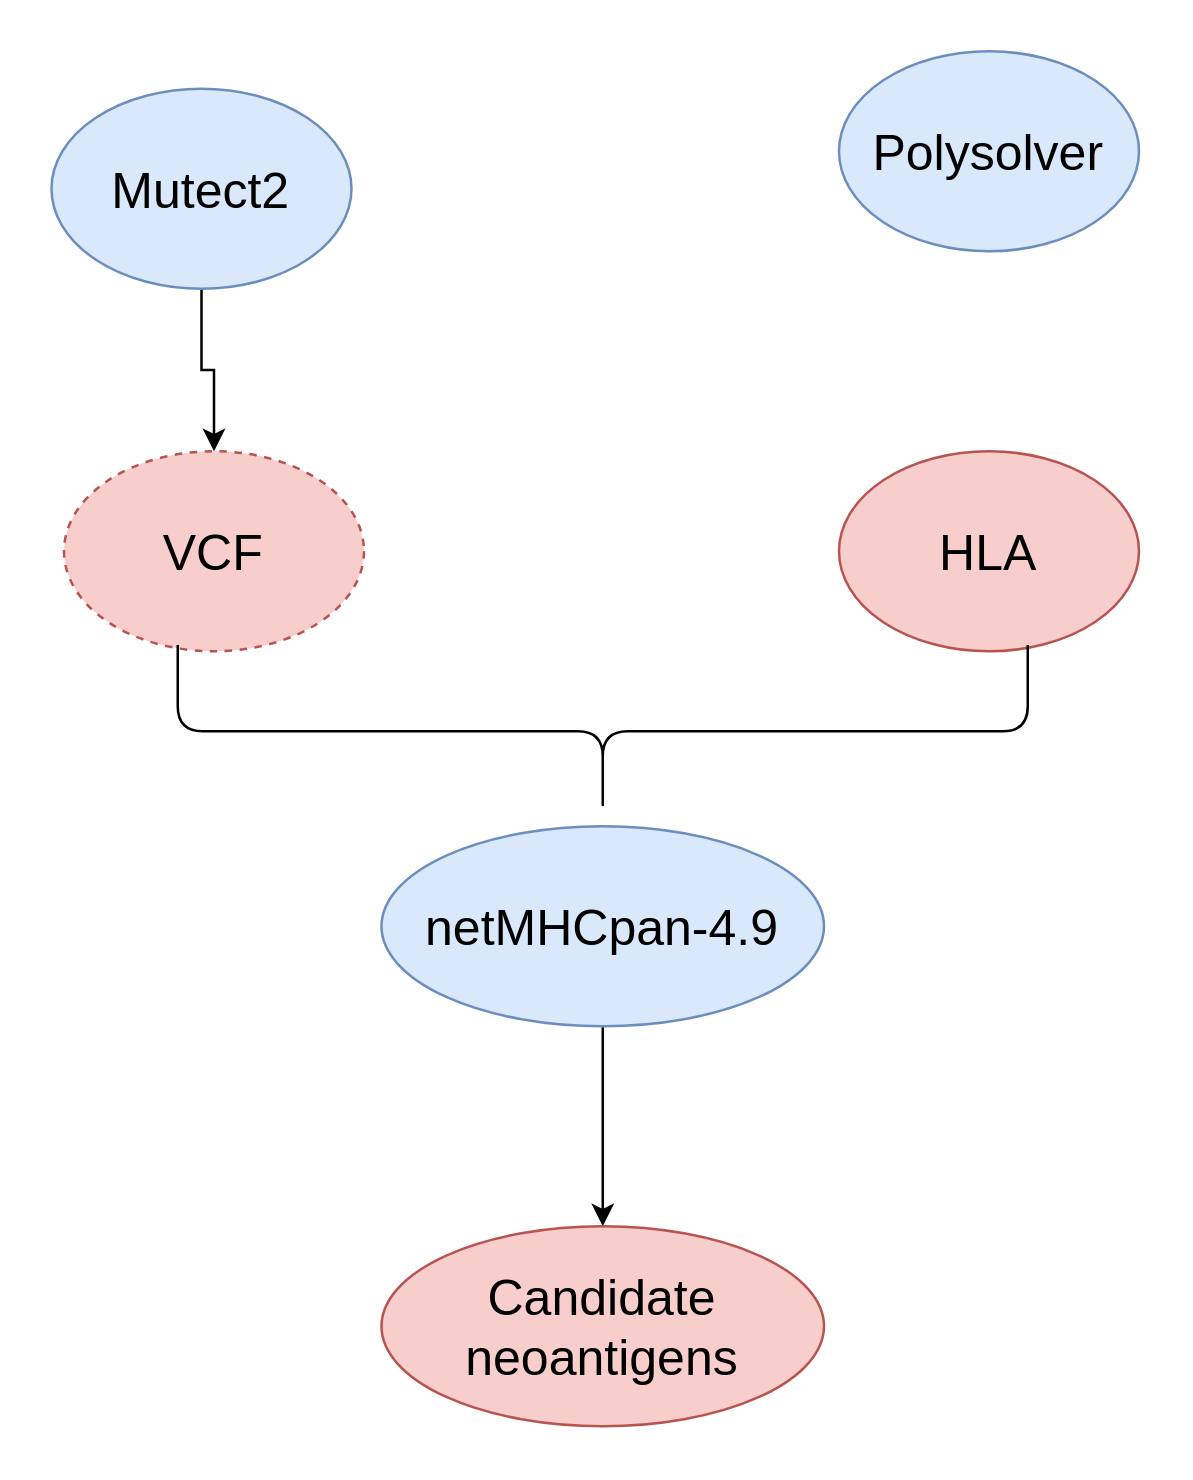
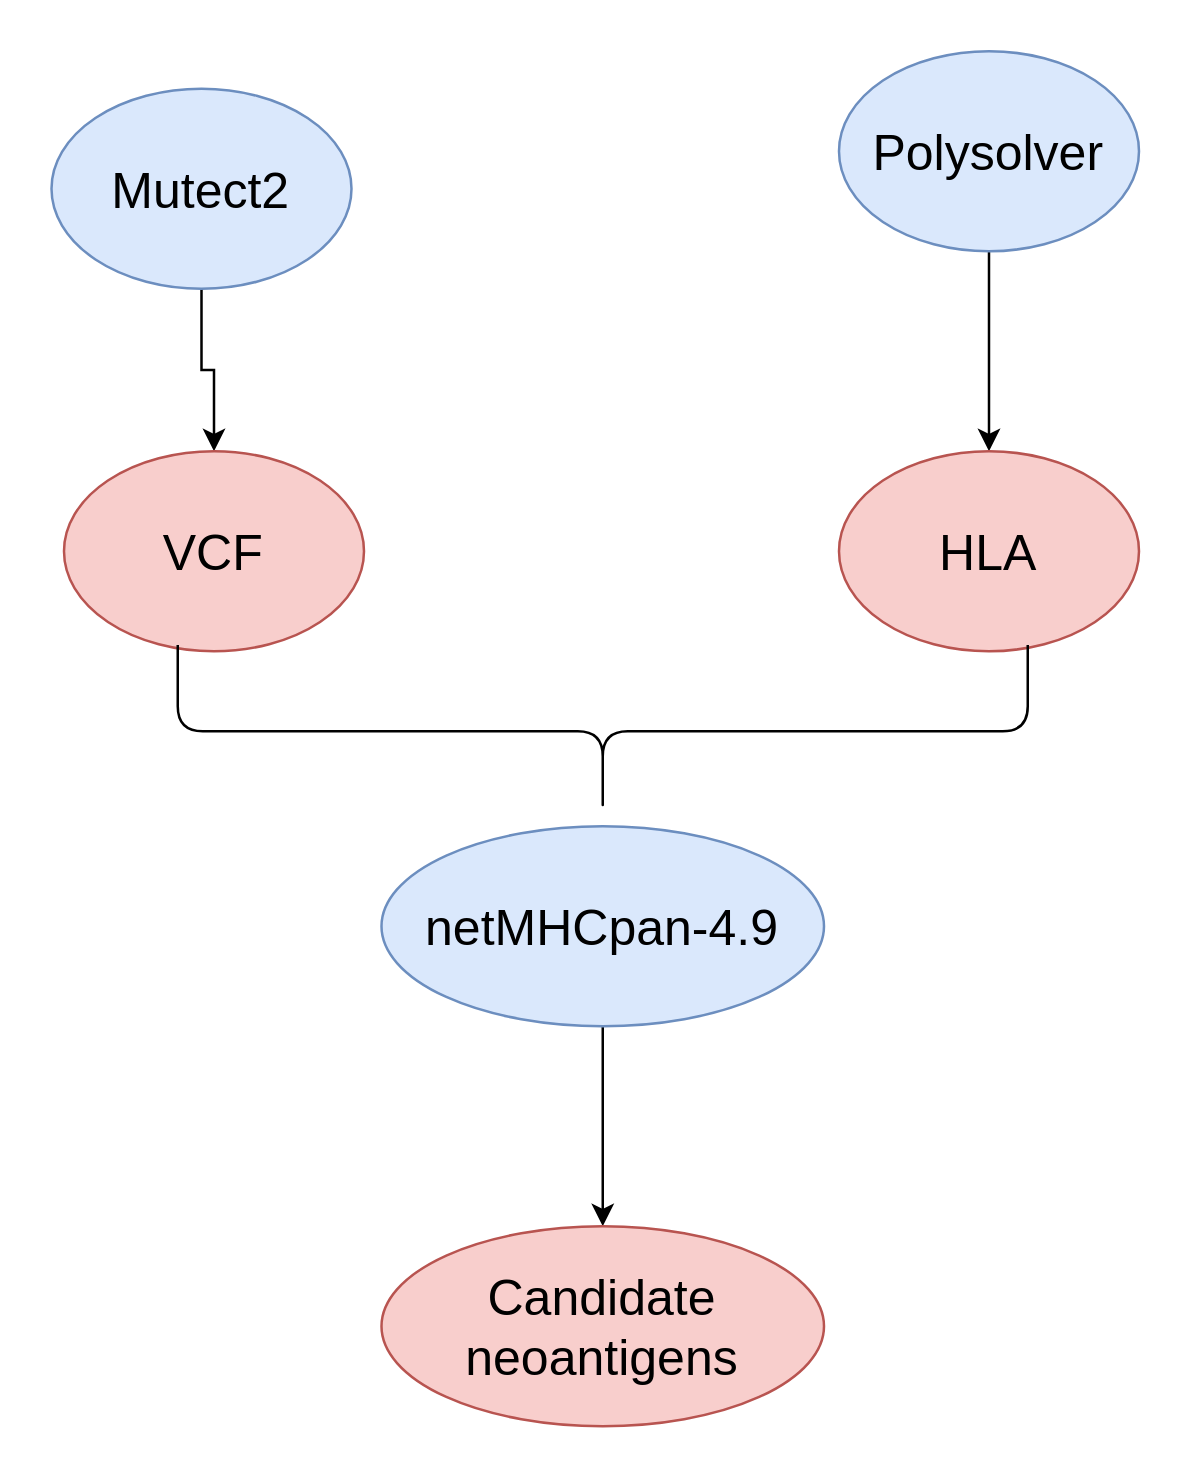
  <mxCell id="0" />
  <mxCell id="1" parent="0" />
  <mxCell id="2" value="" style="edgeStyle=orthogonalEdgeStyle;rounded=0;orthogonalLoop=1;jettySize=auto;html=1;" edge="1" parent="1" source="3" target="7"><mxGeometry relative="1" as="geometry" /></mxCell>
  <mxCell id="3" value="&lt;font style=&quot;font-size: 20px&quot;&gt;Mutect2&lt;/font&gt;" style="ellipse;whiteSpace=wrap;html=1;fillColor=#dae8fc;strokeColor=#6c8ebf;" vertex="1" parent="1"><mxGeometry x="20" y="35" width="120" height="80" as="geometry" /></mxCell>
+ <mxCell id="4" value="" style="edgeStyle=orthogonalEdgeStyle;rounded=0;orthogonalLoop=1;jettySize=auto;html=1;" edge="1" parent="1" source="5" target="6"><mxGeometry relative="1" as="geometry" /></mxCell>
  <mxCell id="5" value="&lt;font style=&quot;font-size: 20px&quot;&gt;Polysolver&lt;/font&gt;" style="ellipse;whiteSpace=wrap;html=1;fillColor=#dae8fc;strokeColor=#6c8ebf;" vertex="1" parent="1"><mxGeometry x="335" y="20" width="120" height="80" as="geometry" /></mxCell>
  <mxCell id="6" value="&lt;font style=&quot;font-size: 20px&quot;&gt;HLA&lt;/font&gt;" style="ellipse;whiteSpace=wrap;html=1;fillColor=#f8cecc;strokeColor=#b85450;" vertex="1" parent="1"><mxGeometry x="335" y="180" width="120" height="80" as="geometry" /></mxCell>
- <mxCell id="7" value="&lt;font style=&quot;font-size: 20px&quot;&gt;VCF&lt;/font&gt;" style="ellipse;whiteSpace=wrap;html=1;fillColor=#f8cecc;strokeColor=#b85450;dashed=1;" vertex="1" parent="1"><mxGeometry x="25" y="180" width="120" height="80" as="geometry" /></mxCell>
+ <mxCell id="7" value="&lt;font style=&quot;font-size: 20px&quot;&gt;VCF&lt;/font&gt;" style="ellipse;whiteSpace=wrap;html=1;fillColor=#f8cecc;strokeColor=#b85450;" vertex="1" parent="1"><mxGeometry x="25" y="180" width="120" height="80" as="geometry" /></mxCell>
  <mxCell id="8" value="" style="shape=curlyBracket;whiteSpace=wrap;html=1;rounded=1;rotation=-90;" vertex="1" parent="1"><mxGeometry x="206" y="122" width="69" height="340" as="geometry" /></mxCell>
  <mxCell id="9" value="" style="edgeStyle=orthogonalEdgeStyle;rounded=0;orthogonalLoop=1;jettySize=auto;html=1;" edge="1" parent="1" source="10" target="11"><mxGeometry relative="1" as="geometry" /></mxCell>
  <mxCell id="10" value="&lt;font style=&quot;font-size: 20px&quot;&gt;netMHCpan-4.9&lt;/font&gt;" style="ellipse;whiteSpace=wrap;html=1;fillColor=#dae8fc;strokeColor=#6c8ebf;" vertex="1" parent="1"><mxGeometry x="152" y="330" width="177" height="80" as="geometry" /></mxCell>
  <mxCell id="11" value="&lt;span style=&quot;font-size: 20px&quot;&gt;Candidate neoantigens&lt;/span&gt;" style="ellipse;whiteSpace=wrap;html=1;fillColor=#f8cecc;strokeColor=#b85450;" vertex="1" parent="1"><mxGeometry x="152" y="490" width="177" height="80" as="geometry" /></mxCell>
